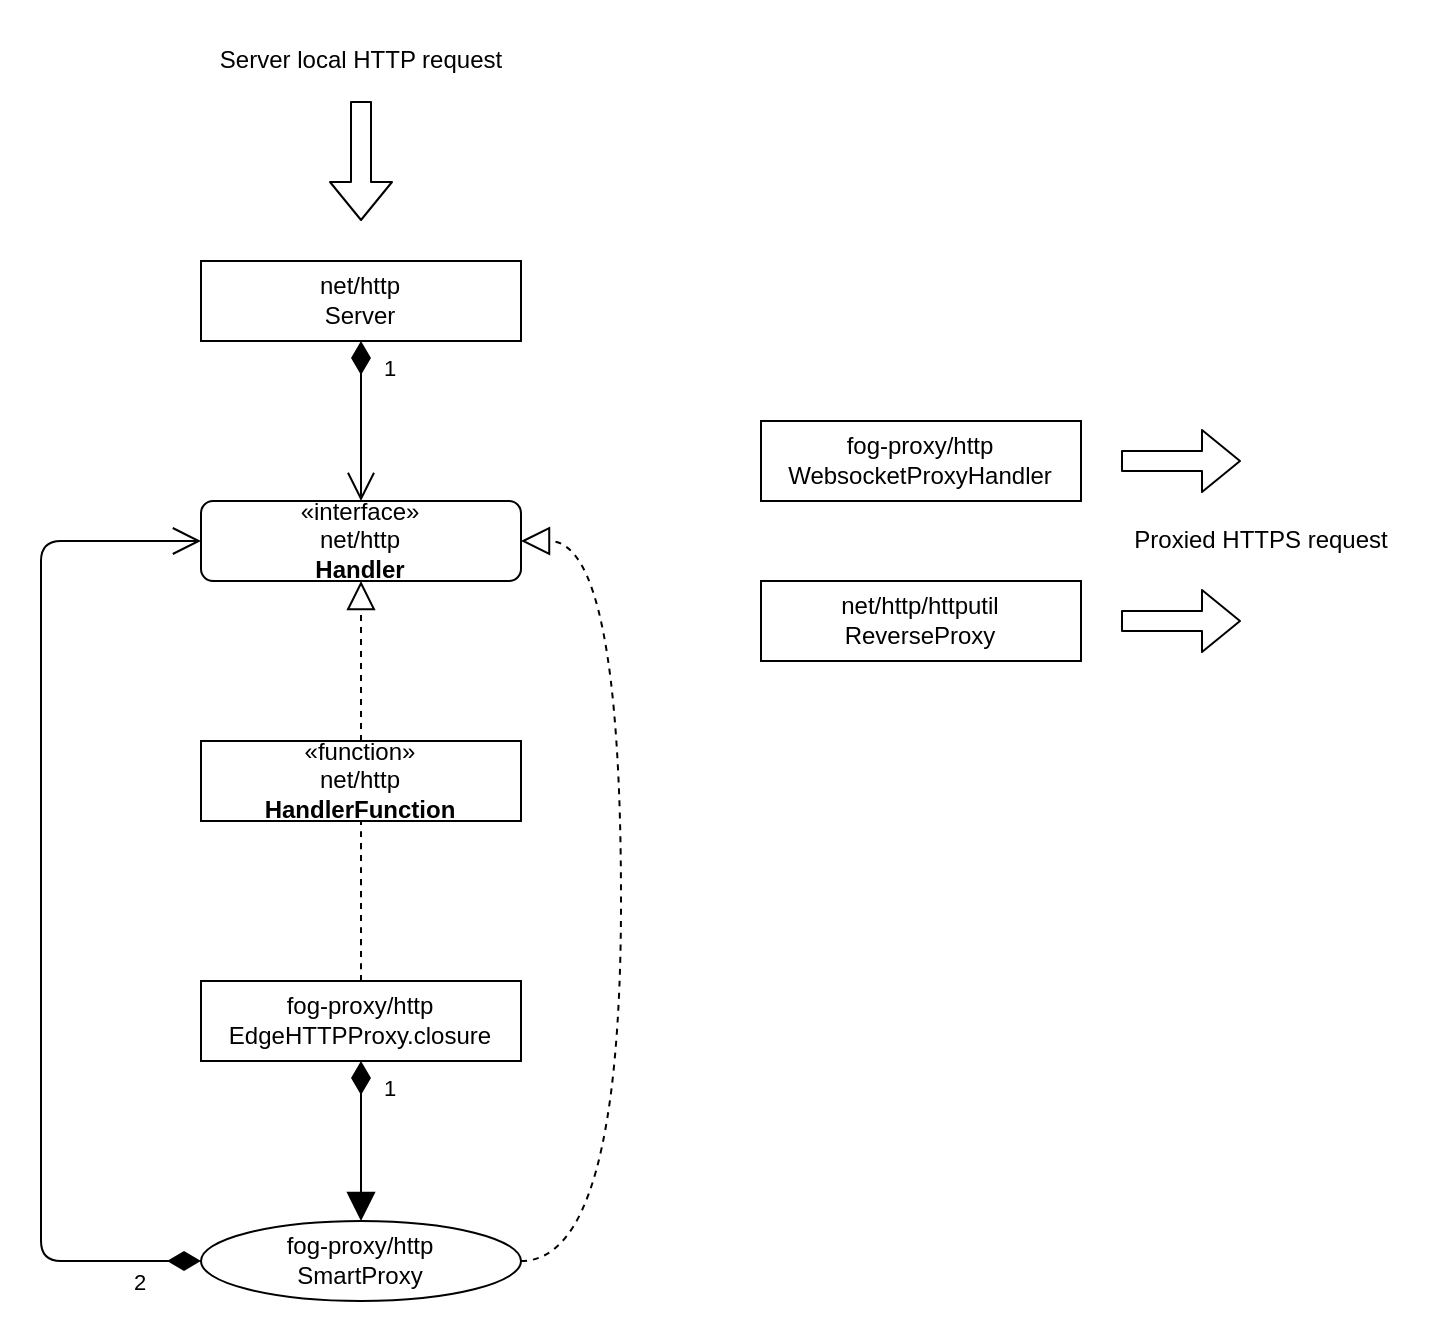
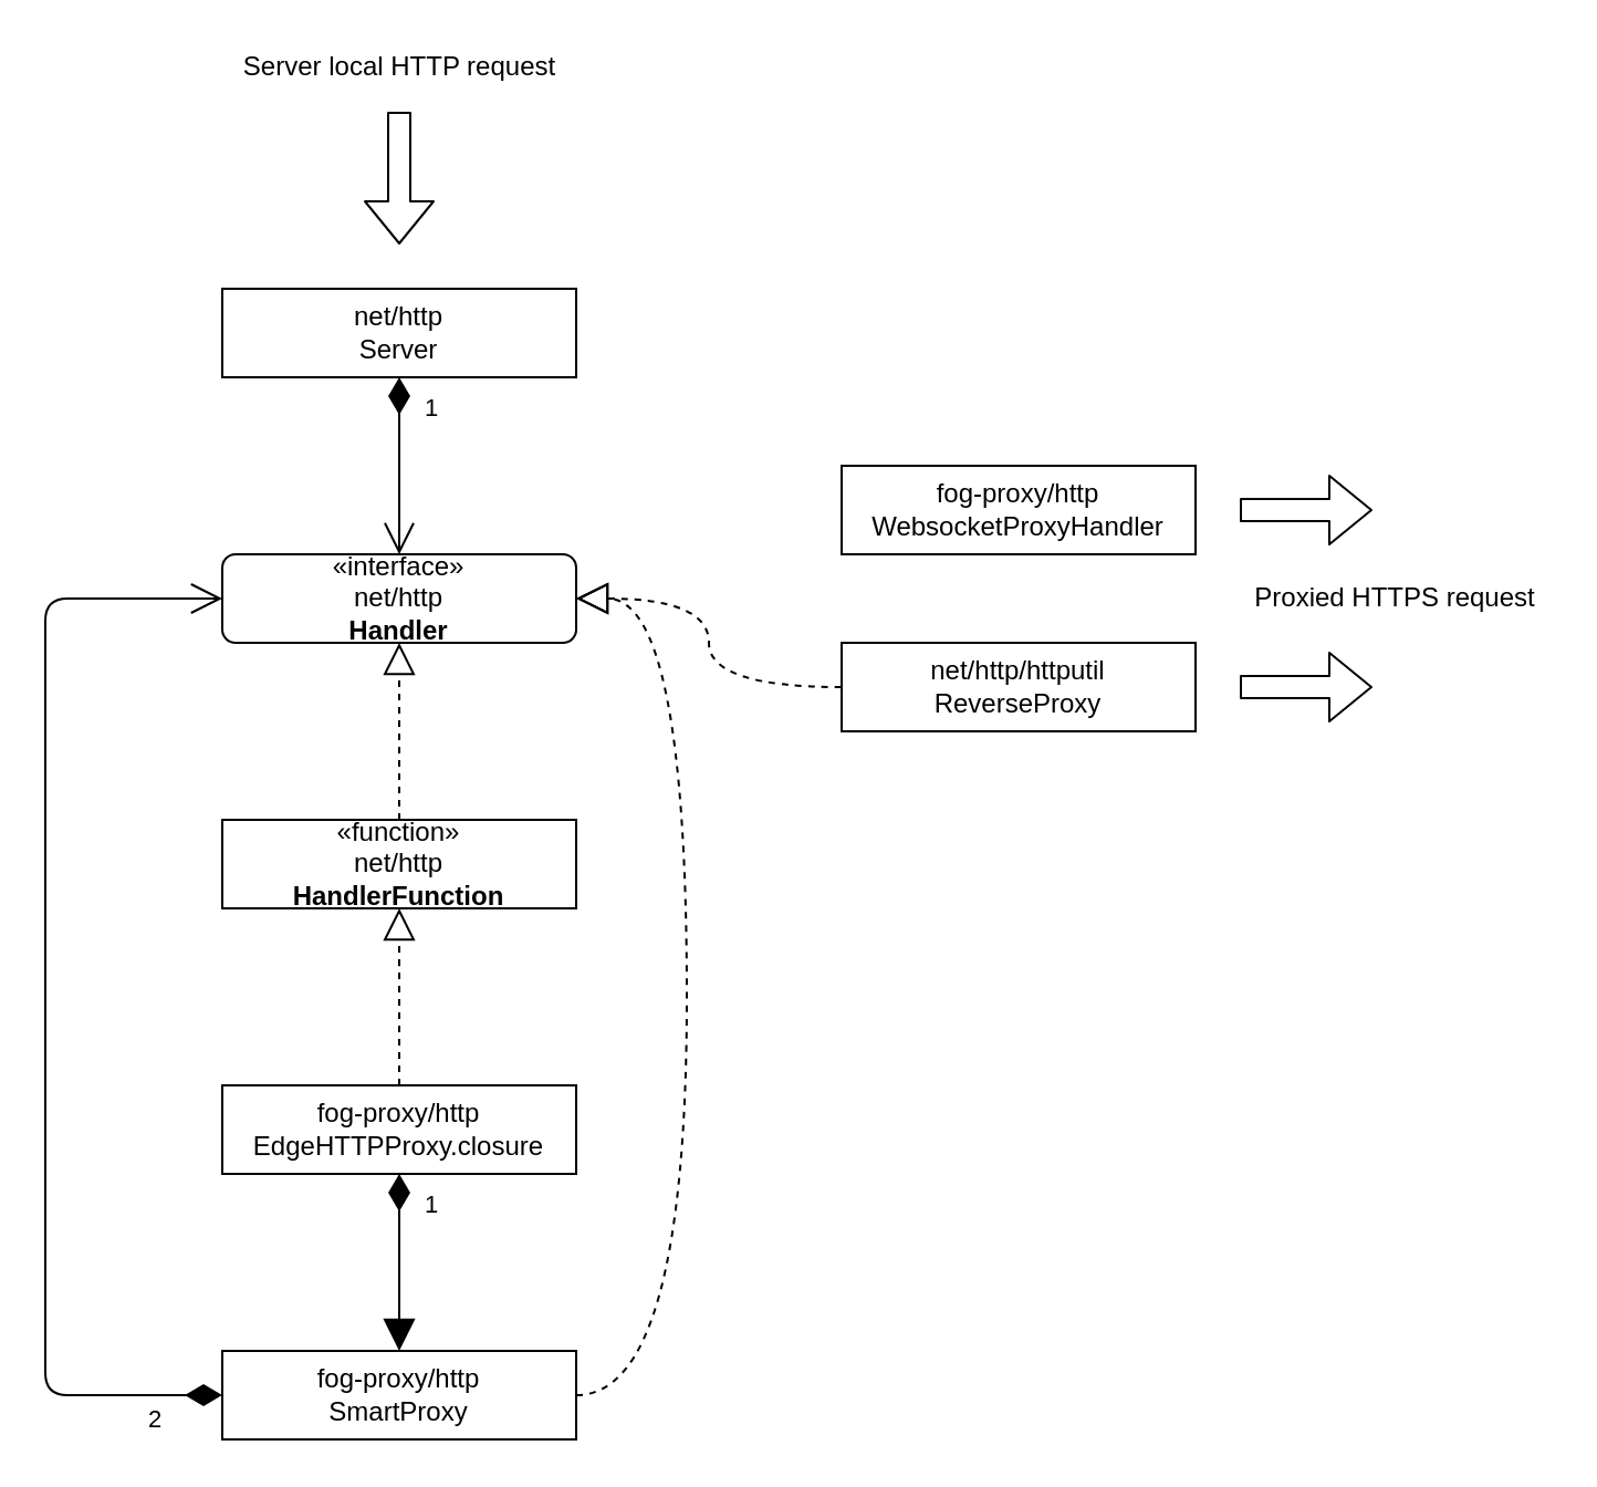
  <mxCell id="0" />
  <mxCell id="1" parent="0" />
  <mxCell id="2" value="net/http/httputil&lt;br&gt;ReverseProxy" style="rounded=0;whiteSpace=wrap;html=1;" parent="1" vertex="1"><mxGeometry x="380" y="290" width="160" height="40" as="geometry" /></mxCell>
  <mxCell id="3" value="fog-proxy/http&lt;br&gt;WebsocketProxyHandler" style="rounded=0;whiteSpace=wrap;html=1;" parent="1" vertex="1"><mxGeometry x="380" y="210" width="160" height="40" as="geometry" /></mxCell>
  <mxCell id="4" value="«function»&lt;br&gt;net/http&lt;br&gt;&lt;b&gt;HandlerFunction&lt;/b&gt;" style="rounded=0;whiteSpace=wrap;html=1;" parent="1" vertex="1"><mxGeometry x="100" y="370" width="160" height="40" as="geometry" /></mxCell>
- <mxCell id="5" value="fog-proxy/http&lt;br&gt;SmartProxy" style="ellipse;whiteSpace=wrap;html=1;" parent="1" vertex="1"><mxGeometry x="100" y="610" width="160" height="40" as="geometry" /></mxCell>
+ <mxCell id="5" value="fog-proxy/http&lt;br&gt;SmartProxy" style="rounded=0;whiteSpace=wrap;html=1;" parent="1" vertex="1"><mxGeometry x="100" y="610" width="160" height="40" as="geometry" /></mxCell>
  <mxCell id="6" value="&lt;span&gt;«interface»&lt;/span&gt;&lt;br&gt;&lt;span&gt;net/http&lt;/span&gt;&lt;br&gt;&lt;b&gt;Handler&lt;/b&gt;" style="whiteSpace=wrap;html=1;rounded=1;" parent="1" vertex="1"><mxGeometry x="100" y="250" width="160" height="40" as="geometry" /></mxCell>
  <mxCell id="7" value="1" style="endArrow=open;html=1;endSize=12;startArrow=diamondThin;startSize=14;startFill=1;edgeStyle=orthogonalEdgeStyle;align=left;verticalAlign=bottom;entryX=0.5;entryY=0;entryDx=0;entryDy=0;exitX=0.5;exitY=1;exitDx=0;exitDy=0;" parent="1" source="10" target="6" edge="1"><mxGeometry x="-0.429" y="10" relative="1" as="geometry"><mxPoint x="180" y="180" as="sourcePoint" /><mxPoint x="500" y="210" as="targetPoint" /><mxPoint as="offset" /></mxGeometry></mxCell>
  <mxCell id="8" value="" style="endArrow=block;dashed=1;endFill=0;endSize=12;html=1;entryX=0.5;entryY=1;entryDx=0;entryDy=0;exitX=0.5;exitY=0;exitDx=0;exitDy=0;" parent="1" source="4" target="6" edge="1"><mxGeometry width="160" relative="1" as="geometry"><mxPoint x="320" y="570" as="sourcePoint" /><mxPoint x="480" y="570" as="targetPoint" /></mxGeometry></mxCell>
  <mxCell id="9" value="" style="endArrow=block;endFill=0;endSize=12;html=1;edgeStyle=orthogonalEdgeStyle;curved=1;strokeWidth=1;dashed=1;" parent="1" source="5" target="6" edge="1"><mxGeometry width="160" relative="1" as="geometry"><mxPoint x="190" y="380" as="sourcePoint" /><mxPoint x="180" y="290" as="targetPoint" /><Array as="points"><mxPoint x="310" y="630" /><mxPoint x="310" y="270" /></Array></mxGeometry></mxCell>
  <mxCell id="10" value="net/http&lt;br&gt;Server" style="rounded=0;whiteSpace=wrap;html=1;" parent="1" vertex="1"><mxGeometry x="100" y="130" width="160" height="40" as="geometry" /></mxCell>
  <mxCell id="11" value="fog-proxy/http&lt;br&gt;EdgeHTTPProxy.closure" style="rounded=0;whiteSpace=wrap;html=1;" parent="1" vertex="1"><mxGeometry x="100" y="490" width="160" height="40" as="geometry" /></mxCell>
  <mxCell id="12" value="1" style="endArrow=block;html=1;endSize=12;startArrow=diamondThin;startSize=14;startFill=1;edgeStyle=orthogonalEdgeStyle;align=left;verticalAlign=bottom;" parent="1" source="11" target="5" edge="1"><mxGeometry x="-0.429" y="10" relative="1" as="geometry"><mxPoint x="190" y="170" as="sourcePoint" /><mxPoint x="420" y="400" as="targetPoint" /><mxPoint as="offset" /></mxGeometry></mxCell>
- <mxCell id="13" value="" style="endArrow=none;dashed=1;endFill=0;endSize=12;html=1;edgeStyle=orthogonalEdgeStyle;curved=1;" parent="1" source="11" target="4" edge="1"><mxGeometry width="160" relative="1" as="geometry"><mxPoint x="430" y="380" as="sourcePoint" /><mxPoint x="190" y="300" as="targetPoint" /></mxGeometry></mxCell>
+ <mxCell id="13" value="" style="endArrow=block;dashed=1;endFill=0;endSize=12;html=1;edgeStyle=orthogonalEdgeStyle;curved=1;" parent="1" source="11" target="4" edge="1"><mxGeometry width="160" relative="1" as="geometry"><mxPoint x="430" y="380" as="sourcePoint" /><mxPoint x="190" y="300" as="targetPoint" /></mxGeometry></mxCell>
  <mxCell id="14" value="2" style="endArrow=open;html=1;endSize=12;startArrow=diamondThin;startSize=14;startFill=1;edgeStyle=orthogonalEdgeStyle;align=left;verticalAlign=bottom;entryX=0;entryY=0.5;entryDx=0;entryDy=0;" parent="1" source="5" target="6" edge="1"><mxGeometry x="-0.864" y="20" relative="1" as="geometry"><mxPoint x="190" y="540" as="sourcePoint" /><mxPoint x="180" y="760" as="targetPoint" /><mxPoint as="offset" /><Array as="points"><mxPoint x="20" y="630" /><mxPoint x="20" y="270" /></Array></mxGeometry></mxCell>
+ <mxCell id="15" value="" style="endArrow=block;dashed=1;endFill=0;endSize=12;html=1;edgeStyle=orthogonalEdgeStyle;curved=1;strokeWidth=1;" parent="1" source="2" target="6" edge="1"><mxGeometry width="160" relative="1" as="geometry"><mxPoint x="375" y="760" as="sourcePoint" /><mxPoint x="270" y="280" as="targetPoint" /></mxGeometry></mxCell>
  <mxCell id="16" value="" style="shape=flexArrow;endArrow=classic;html=1;strokeWidth=1;" parent="1" edge="1"><mxGeometry width="50" height="50" relative="1" as="geometry"><mxPoint x="180" y="50" as="sourcePoint" /><mxPoint x="180" y="110" as="targetPoint" /></mxGeometry></mxCell>
  <mxCell id="17" value="Server local HTTP request" style="text;html=1;align=center;verticalAlign=middle;resizable=0;points=[];autosize=1;" parent="1" vertex="1"><mxGeometry x="105" y="20" width="150" height="20" as="geometry" /></mxCell>
  <mxCell id="18" value="Proxied HTTPS request" style="text;html=1;align=center;verticalAlign=middle;resizable=0;points=[];autosize=1;" parent="1" vertex="1"><mxGeometry x="560" y="260" width="140" height="20" as="geometry" /></mxCell>
  <mxCell id="19" value="" style="shape=flexArrow;endArrow=classic;html=1;strokeWidth=1;" parent="1" edge="1"><mxGeometry width="50" height="50" relative="1" as="geometry"><mxPoint x="560" y="310" as="sourcePoint" /><mxPoint x="620" y="310" as="targetPoint" /></mxGeometry></mxCell>
  <mxCell id="20" value="" style="shape=flexArrow;endArrow=classic;html=1;strokeWidth=1;" parent="1" edge="1"><mxGeometry width="50" height="50" relative="1" as="geometry"><mxPoint x="560" y="230" as="sourcePoint" /><mxPoint x="620" y="230" as="targetPoint" /></mxGeometry></mxCell>
